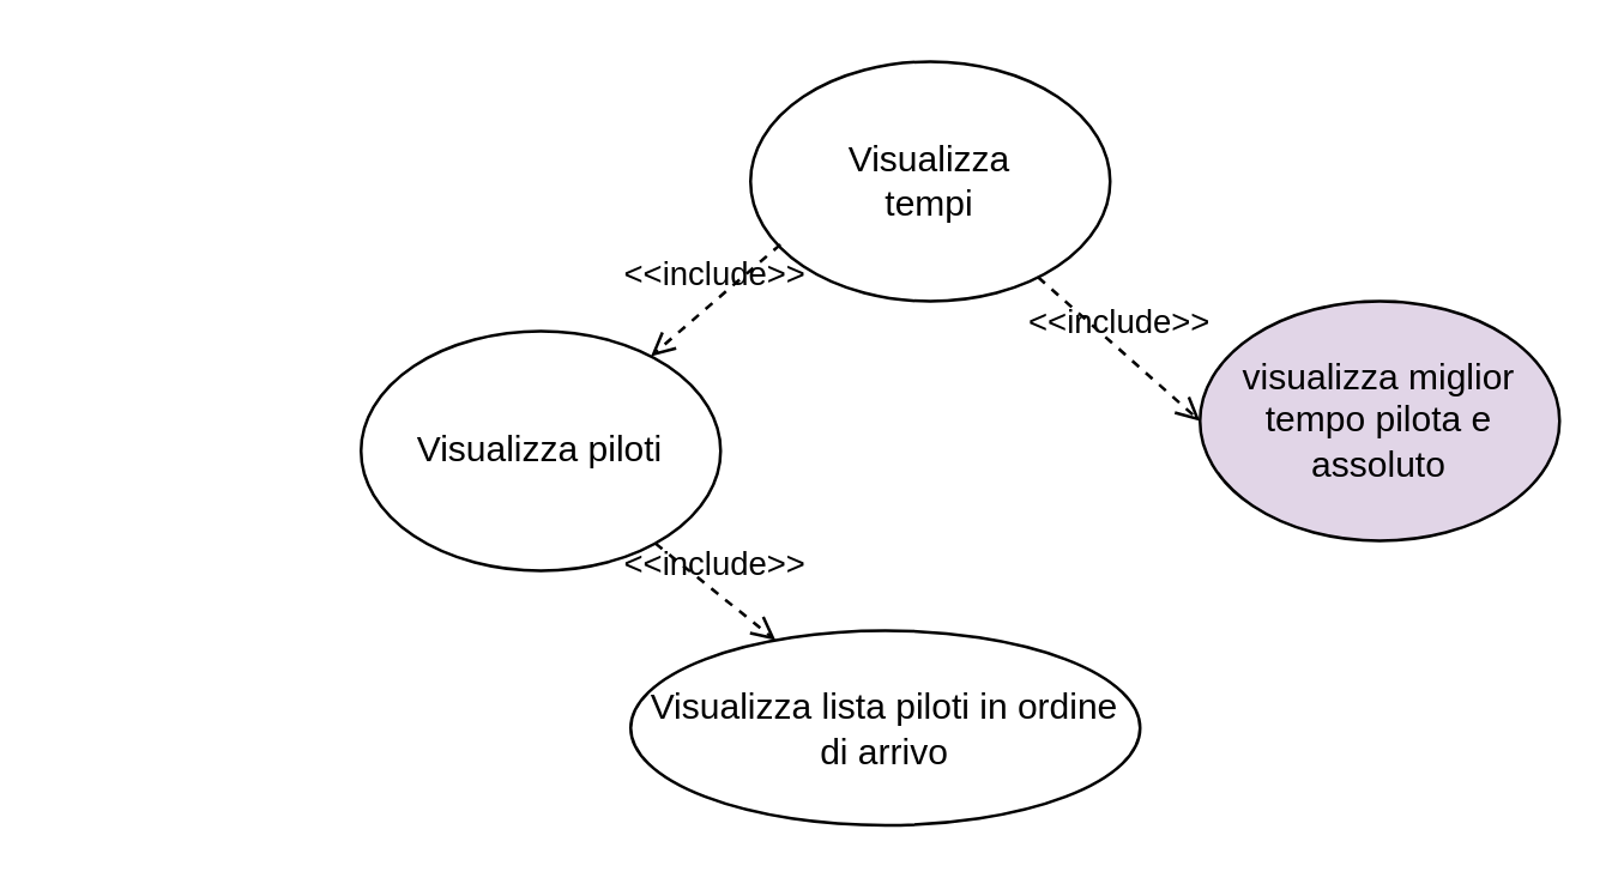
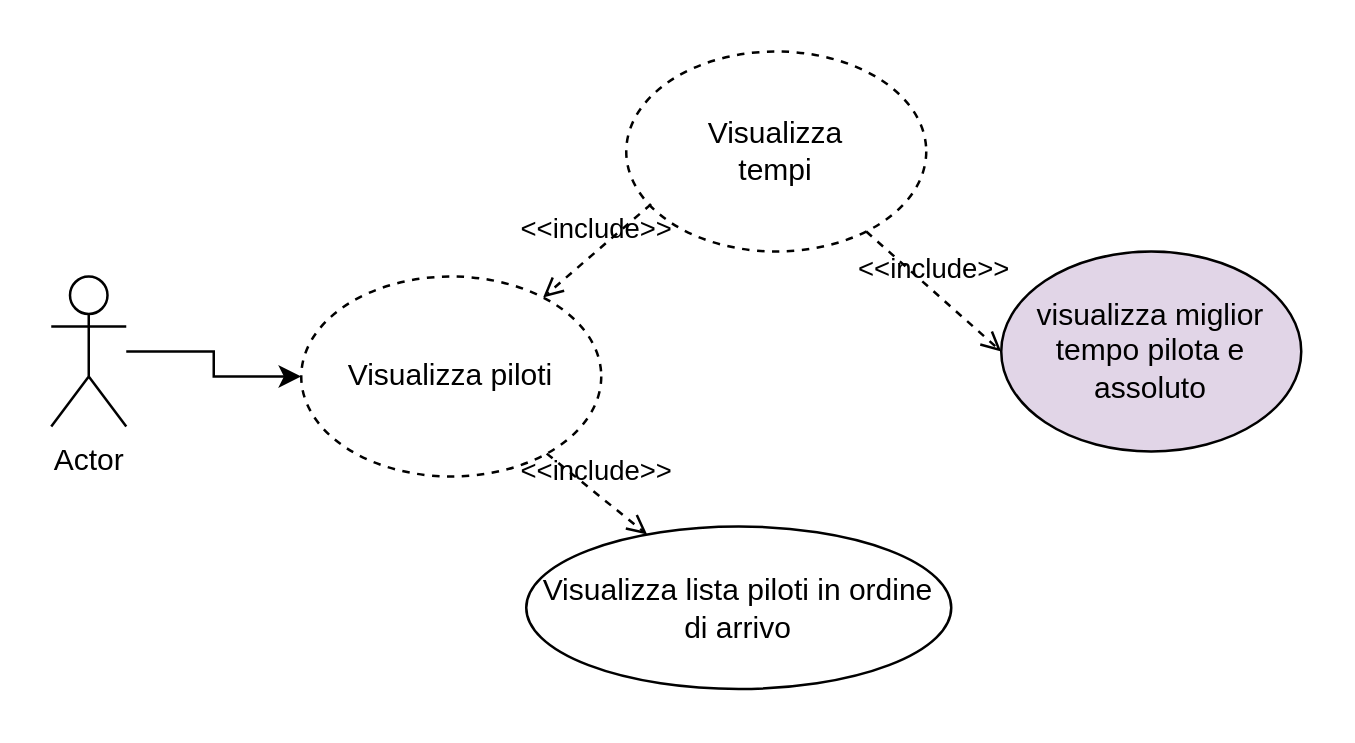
  <mxCell id="0" />
  <mxCell id="1" parent="0" />
- <mxCell id="4" value="Visualizza&lt;br&gt;tempi&lt;br&gt;" style="ellipse;whiteSpace=wrap;html=1;" vertex="1" parent="1"><mxGeometry x="250" y="20" width="120" height="80" as="geometry" /></mxCell>
+ <mxCell id="2" value="" style="edgeStyle=orthogonalEdgeStyle;rounded=0;orthogonalLoop=1;jettySize=auto;html=1;" edge="1" parent="1" source="3" target="8"><mxGeometry relative="1" as="geometry" /></mxCell>
+ <mxCell id="3" value="Actor" style="shape=umlActor;verticalLabelPosition=bottom;labelBackgroundColor=#ffffff;verticalAlign=top;html=1;outlineConnect=0;" vertex="1" parent="1"><mxGeometry x="20" y="110" width="30" height="60" as="geometry" /></mxCell>
+ <mxCell id="4" value="Visualizza&lt;br&gt;tempi&lt;br&gt;" style="ellipse;whiteSpace=wrap;html=1;dashed=1;" vertex="1" parent="1"><mxGeometry x="250" y="20" width="120" height="80" as="geometry" /></mxCell>
  <mxCell id="5" value="&amp;lt;&amp;lt;include&amp;gt;&amp;gt;" style="edgeStyle=none;html=1;endArrow=open;verticalAlign=bottom;dashed=1;labelBackgroundColor=none;" edge="1" parent="1" source="4"><mxGeometry width="160" relative="1" as="geometry"><mxPoint x="240" y="140" as="sourcePoint" /><mxPoint x="400" y="140" as="targetPoint" /></mxGeometry></mxCell>
  <mxCell id="6" value="visualizza miglior tempo pilota e assoluto" style="ellipse;whiteSpace=wrap;html=1;fillColor=#e1d5e7;" vertex="1" parent="1"><mxGeometry x="400" y="100" width="120" height="80" as="geometry" /></mxCell>
  <mxCell id="7" value="Visualizza lista piloti in ordine di arrivo" style="ellipse;whiteSpace=wrap;html=1;" vertex="1" parent="1"><mxGeometry x="210" y="210" width="170" height="65" as="geometry" /></mxCell>
- <mxCell id="8" value="Visualizza piloti" style="ellipse;whiteSpace=wrap;html=1;" vertex="1" parent="1"><mxGeometry x="120" y="110" width="120" height="80" as="geometry" /></mxCell>
+ <mxCell id="8" value="Visualizza piloti" style="ellipse;whiteSpace=wrap;html=1;dashed=1;" vertex="1" parent="1"><mxGeometry x="120" y="110" width="120" height="80" as="geometry" /></mxCell>
  <mxCell id="9" value="&amp;lt;&amp;lt;include&amp;gt;&amp;gt;" style="edgeStyle=none;html=1;endArrow=open;verticalAlign=bottom;dashed=1;labelBackgroundColor=none;" edge="1" parent="1" source="8" target="7"><mxGeometry width="160" relative="1" as="geometry"><mxPoint x="20" y="310" as="sourcePoint" /><mxPoint x="180" y="310" as="targetPoint" /></mxGeometry></mxCell>
  <mxCell id="10" value="&amp;lt;&amp;lt;include&amp;gt;&amp;gt;" style="edgeStyle=none;html=1;endArrow=open;verticalAlign=bottom;dashed=1;labelBackgroundColor=none;exitX=0.083;exitY=0.763;exitDx=0;exitDy=0;exitPerimeter=0;" edge="1" parent="1" source="4" target="8"><mxGeometry width="160" relative="1" as="geometry"><mxPoint x="250" y="90" as="sourcePoint" /><mxPoint x="430" y="70" as="targetPoint" /></mxGeometry></mxCell>
